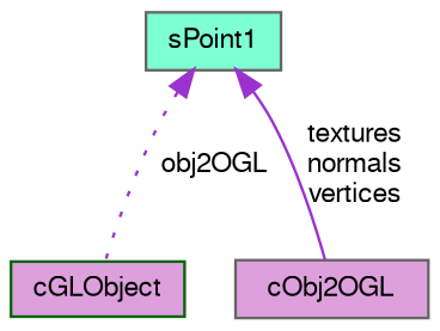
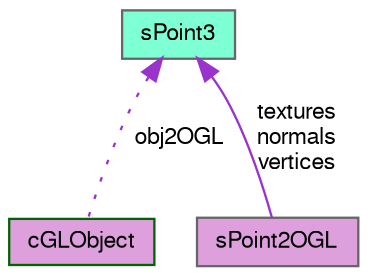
  digraph {
    node [color=gray40 fillcolor=plum fontname=FreeSans fontsize=10 shape=record style=filled]
    edge [color=darkorchid3 dir=back fontname=FreeSans fontsize=10 labelfontname=FreeSans labelfontsize=10]
    n1 [color=darkgreen fontcolor=black height=0.2 label=cGLObject width=0.4]
-   n2 [height=0.2 label=cObj2OGL width=0.4]
-   n3 [fillcolor=aquamarine height=0.2 label=sPoint1 width=0.4]
+   n2 [height=0.2 label=sPoint2OGL width=0.4]
+   n3 [fillcolor=aquamarine height=0.2 label=sPoint3 width=0.4]
    n3 -> n1 [label=obj2OGL style=dotted]
    n3 -> n2 [label="textures\nnormals\nvertices" style=solid]
  }
